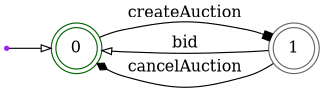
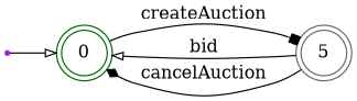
  digraph {
    rankdir=LR
    ranksep=0.5
    node [fontsize=14.0 shape=doublecircle]
    edge [arrowsize=0.85 arrowhead=onormal fontsize=14.0]
    Initial [shape=point color=purple]
    0 [color=darkgreen]
-   1 [color=gray40]
+   1 [color=gray40 label=5]
    Initial -> 0 [fontsize=""]
    0 -> 1 [label=" createAuction " arrowhead=box]
    1 -> 0 [label=" bid "]
    1 -> 0 [label=" cancelAuction " arrowhead=diamond]
  }
